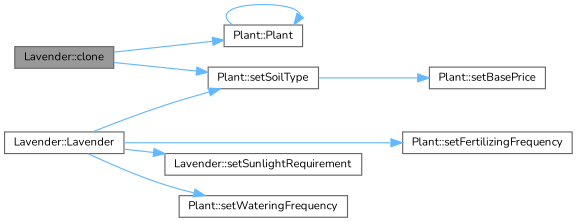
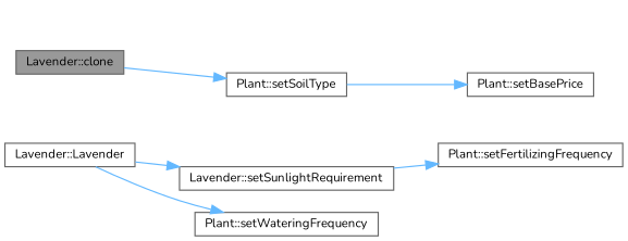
  digraph {
    fontname=Nunito
    rankdir=LR
    node [color=grey40 fillcolor=white fontname=Nunito fontsize=10 shape=box style=filled]
    edge [color=steelblue1 fontname=Nunito fontsize=10 labelfontname=Helvetica labelfontsize=10 style=solid]
    n1 [color=gray40 fillcolor=grey60 fontcolor=black height=0.2 label="Lavender::clone" width=0.4]
-   n2 [height=0.2 label="Plant::Plant" width=0.4]
    n3 [height=0.2 label="Plant::setSoilType" width=0.4]
    n4 [height=0.2 label="Lavender::Lavender" width=0.4]
    n5 [height=0.2 label="Plant::setFertilizingFrequency" width=0.4]
    n6 [height=0.2 label="Lavender::setSunlightRequirement" width=0.4]
    n7 [height=0.2 label="Plant::setWateringFrequency" width=0.4]
    n8 [height=0.2 label="Plant::setBasePrice" width=0.4]
-   n1 -> n2
    n1 -> n3
-   n2 -> n2
    n3 -> n8
-   n4 -> n3
-   n4 -> n5
+   n6 -> n5
    n4 -> n6
    n4 -> n7
  }
